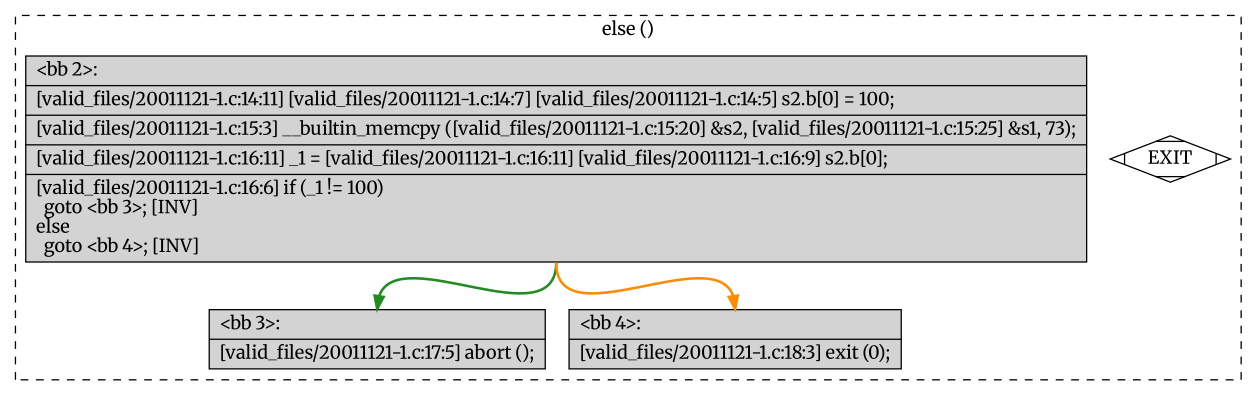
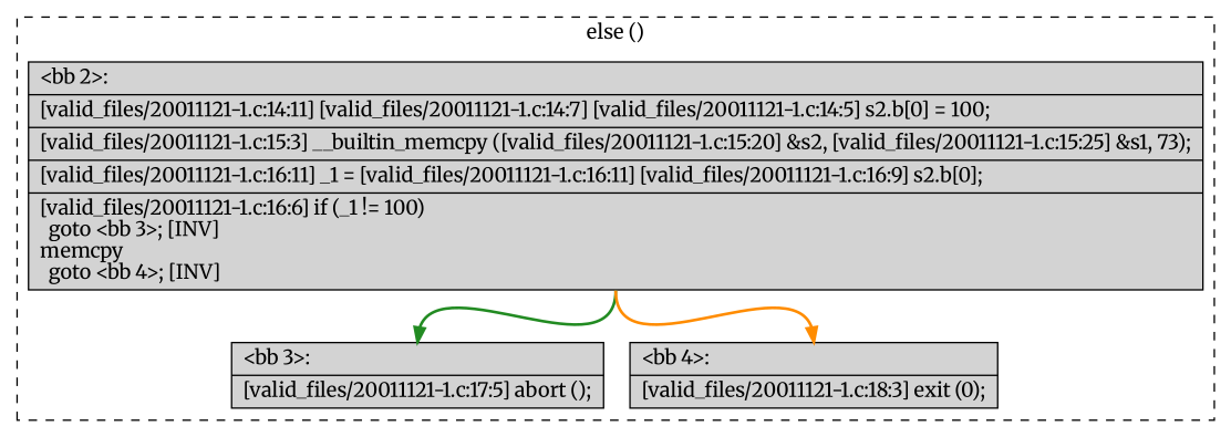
  digraph {
    fontname=Merriweather
    node [fillcolor=lightgrey fontname=Merriweather shape=record style=filled]
    edge [constraint=true fontname=Merriweather headport=n style="solid,bold" tailport=s weight=10]
-   n1 [fillcolor=white label=EXIT shape=Mdiamond]
-   n2 [label="{\<bb\ 2\>:\l|[valid_files/20011121-1.c:14:11]\ [valid_files/20011121-1.c:14:7]\ [valid_files/20011121-1.c:14:5]\ s2.b[0]\ =\ 100;\l|[valid_files/20011121-1.c:15:3]\ __builtin_memcpy\ ([valid_files/20011121-1.c:15:20]\ &s2,\ [valid_files/20011121-1.c:15:25]\ &s1,\ 73);\l|[valid_files/20011121-1.c:16:11]\ _1\ =\ [valid_files/20011121-1.c:16:11]\ [valid_files/20011121-1.c:16:9]\ s2.b[0];\l|[valid_files/20011121-1.c:16:6]\ if\ (_1\ !=\ 100)\l\ \ goto\ \<bb\ 3\>;\ [INV]\lelse\l\ \ goto\ \<bb\ 4\>;\ [INV]\l}"]
+   n2 [label="{\<bb\ 2\>:\l|[valid_files/20011121-1.c:14:11]\ [valid_files/20011121-1.c:14:7]\ [valid_files/20011121-1.c:14:5]\ s2.b[0]\ =\ 100;\l|[valid_files/20011121-1.c:15:3]\ __builtin_memcpy\ ([valid_files/20011121-1.c:15:20]\ &s2,\ [valid_files/20011121-1.c:15:25]\ &s1,\ 73);\l|[valid_files/20011121-1.c:16:11]\ _1\ =\ [valid_files/20011121-1.c:16:11]\ [valid_files/20011121-1.c:16:9]\ s2.b[0];\l|[valid_files/20011121-1.c:16:6]\ if\ (_1\ !=\ 100)\l\ \ goto\ \<bb\ 3\>;\ [INV]\lmemcpy\l\ \ goto\ \<bb\ 4\>;\ [INV]\l}"]
    n3 [label="{\<bb\ 3\>:\l|[valid_files/20011121-1.c:17:5]\ abort\ ();\l}"]
    n4 [label="{\<bb\ 4\>:\l|[valid_files/20011121-1.c:18:3]\ exit\ (0);\l}"]
    subgraph cluster_1 {
      color=black
      label="else ()"
      style=dashed
-     n1
      n2
      n3
      n4
    }
    n2 -> n3 [color=forestgreen]
    n2 -> n4 [color=darkorange]
  }
